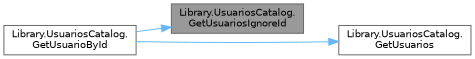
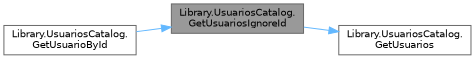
  digraph {
    fontname="DejaVu Sans"
    rankdir=LR
    node [color=grey40 fillcolor=white fontname="DejaVu Sans" fontsize=10 shape=box style=filled]
    edge [color=steelblue1 fontname="DejaVu Sans" fontsize=10 labelfontname=Helvetica labelfontsize=10 style=solid]
    n1 [color=gray40 fillcolor=grey60 fontcolor=black height=0.2 label="Library.UsuariosCatalog.\lGetUsuariosIgnoreId" width=0.4]
    n2 [height=0.2 label="Library.UsuariosCatalog.\lGetUsuarios" width=0.4]
    n3 [height=0.2 label="Library.UsuariosCatalog.\lGetUsuarioById" width=0.4]
-   n3 -> n2
+   n1 -> n2
    n3 -> n1
  }
